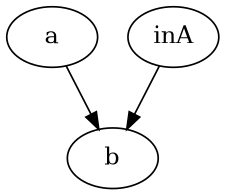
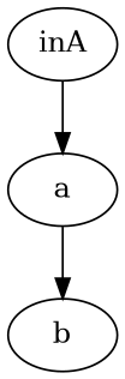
  digraph {
    node [opcode=add]
    edge [operand=any2input]
    a
    b
    inA [opcode=reg type=external]
    a -> b
-   inA -> b
+   inA -> a
  }
